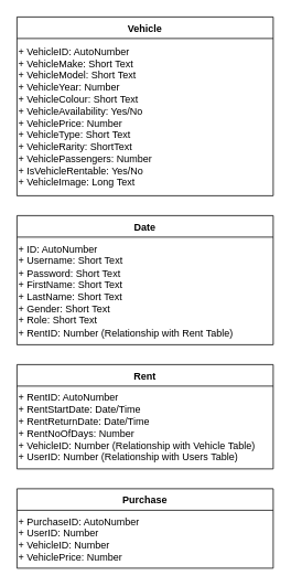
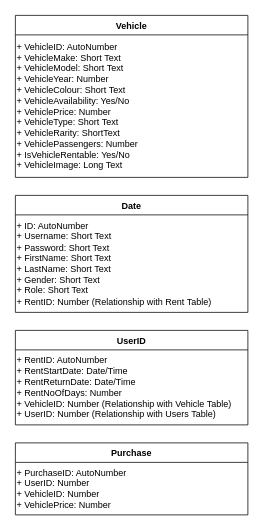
  <mxCell id="0" />
  <mxCell id="1" parent="0" />
  <mxCell id="2" value="Vehicle" style="swimlane;fontStyle=1;align=center;verticalAlign=top;childLayout=stackLayout;horizontal=1;startSize=26;horizontalStack=0;resizeParent=1;resizeParentMax=0;resizeLast=0;collapsible=1;marginBottom=0;" vertex="1" parent="1"><mxGeometry x="20" y="20" width="310" height="216" as="geometry"><mxRectangle x="340" y="240" width="70" height="30" as="alternateBounds" /></mxGeometry></mxCell>
  <mxCell id="3" value="+ VehicleID: AutoNumber&lt;br&gt;+ VehicleMake: Short Text&lt;br&gt;+ VehicleModel: Short Text&lt;br&gt;+ VehicleYear: Number&lt;br&gt;+ VehicleColour: Short Text&lt;br&gt;+ VehicleAvailability: Yes/No&lt;br&gt;+ VehiclePrice: Number&lt;br&gt;+ VehicleType: Short Text&lt;br&gt;+ VehicleRarity: ShortText&lt;br&gt;+ VehiclePassengers: Number&lt;br&gt;+ IsVehicleRentable: Yes/No&lt;br&gt;+ VehicleImage: Long Text" style="text;html=1;align=left;verticalAlign=middle;resizable=0;points=[];autosize=1;strokeColor=none;fillColor=none;" vertex="1" parent="2"><mxGeometry y="26" width="310" height="190" as="geometry" /></mxCell>
  <mxCell id="4" value="Date" style="swimlane;fontStyle=1;align=center;verticalAlign=top;childLayout=stackLayout;horizontal=1;startSize=26;horizontalStack=0;resizeParent=1;resizeParentMax=0;resizeLast=0;collapsible=1;marginBottom=0;" vertex="1" parent="1"><mxGeometry x="20" y="260" width="310" height="156" as="geometry"><mxRectangle x="340" y="240" width="70" height="30" as="alternateBounds" /></mxGeometry></mxCell>
  <mxCell id="5" value="+ ID: AutoNumber&lt;br&gt;+ Username: Short Text&lt;br&gt;+ Password: Short Text&lt;br&gt;+ FirstName: Short Text&lt;br&gt;+ LastName: Short Text&lt;br&gt;+ Gender: Short Text&lt;br&gt;+ Role: Short Text&lt;br&gt;+ RentID: Number (Relationship with Rent Table)" style="text;html=1;align=left;verticalAlign=middle;resizable=0;points=[];autosize=1;strokeColor=none;fillColor=none;" vertex="1" parent="4"><mxGeometry y="26" width="310" height="130" as="geometry" /></mxCell>
- <mxCell id="6" value="Rent" style="swimlane;fontStyle=1;align=center;verticalAlign=top;childLayout=stackLayout;horizontal=1;startSize=26;horizontalStack=0;resizeParent=1;resizeParentMax=0;resizeLast=0;collapsible=1;marginBottom=0;" vertex="1" parent="1"><mxGeometry x="20" y="440" width="310" height="126" as="geometry"><mxRectangle x="340" y="240" width="70" height="30" as="alternateBounds" /></mxGeometry></mxCell>
+ <mxCell id="6" value="UserID" style="swimlane;fontStyle=1;align=center;verticalAlign=top;childLayout=stackLayout;horizontal=1;startSize=26;horizontalStack=0;resizeParent=1;resizeParentMax=0;resizeLast=0;collapsible=1;marginBottom=0;" vertex="1" parent="1"><mxGeometry x="20" y="440" width="310" height="126" as="geometry"><mxRectangle x="340" y="240" width="70" height="30" as="alternateBounds" /></mxGeometry></mxCell>
  <mxCell id="7" value="+ RentID: AutoNumber&lt;br&gt;+ RentStartDate: Date/Time&lt;br&gt;+ RentReturnDate: Date/Time&lt;br&gt;+ RentNoOfDays: Number&lt;br&gt;+ VehicleID: Number (Relationship with Vehicle Table)&lt;br&gt;+ UserID: Number (Relationship with Users Table)" style="text;html=1;align=left;verticalAlign=middle;resizable=0;points=[];autosize=1;strokeColor=none;fillColor=none;" vertex="1" parent="6"><mxGeometry y="26" width="310" height="100" as="geometry" /></mxCell>
  <mxCell id="8" value="Purchase" style="swimlane;fontStyle=1;align=center;verticalAlign=top;childLayout=stackLayout;horizontal=1;startSize=26;horizontalStack=0;resizeParent=1;resizeParentMax=0;resizeLast=0;collapsible=1;marginBottom=0;" vertex="1" parent="1"><mxGeometry x="20" y="590" width="310" height="96" as="geometry"><mxRectangle x="340" y="240" width="70" height="30" as="alternateBounds" /></mxGeometry></mxCell>
  <mxCell id="9" value="+ PurchaseID: AutoNumber&lt;br&gt;+ UserID: Number&lt;br&gt;+ VehicleID: Number&lt;br&gt;+ VehiclePrice: Number" style="text;html=1;align=left;verticalAlign=middle;resizable=0;points=[];autosize=1;strokeColor=none;fillColor=none;" vertex="1" parent="8"><mxGeometry y="26" width="310" height="70" as="geometry" /></mxCell>
